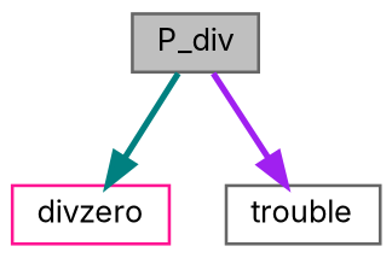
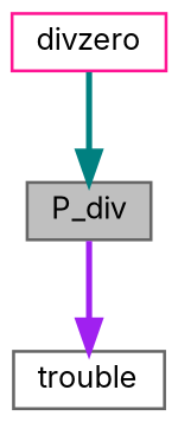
  digraph {
    fontname=Inter
    rankdir=TB
    node [color=gray40 fillcolor=white fontname=Inter fontsize=10 shape=record style=filled]
    edge [fontname=Inter fontsize=10 labelfontname=Helvetica labelfontsize=10 style=bold]
    n1 [fillcolor=grey75 fontcolor=black height=0.2 label=P_div width=0.4]
    n2 [color=deeppink height=0.2 label=divzero width=0.4]
    n3 [height=0.2 label=trouble width=0.4]
-   n1 -> n2 [color=teal]
+   n2 -> n1 [color=teal]
    n1 -> n3 [color=purple]
  }
